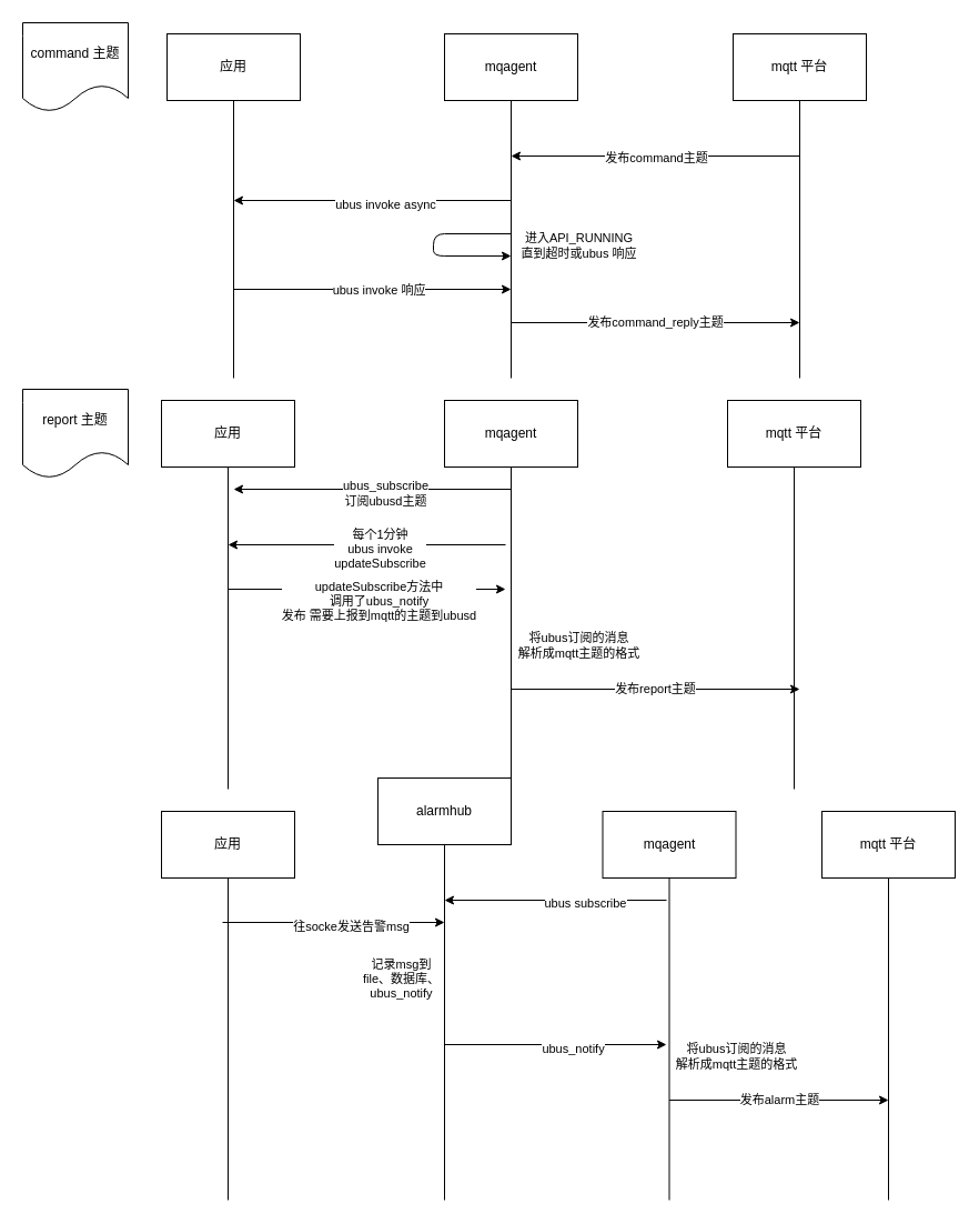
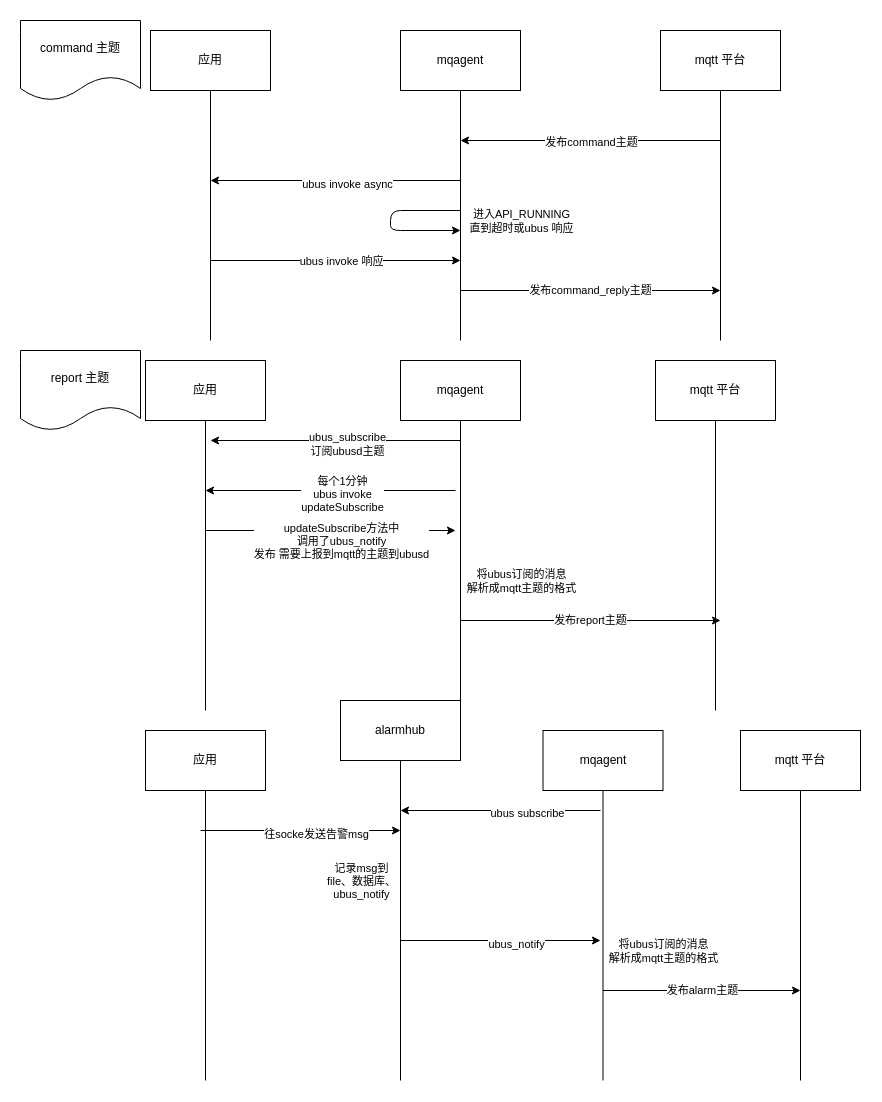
  <mxCell id="0" />
  <mxCell id="1" parent="0" />
  <mxCell id="2" value="mqtt 平台" style="rounded=0;whiteSpace=wrap;html=1;" vertex="1" parent="1"><mxGeometry x="660" y="30" width="120" height="60" as="geometry" /></mxCell>
  <mxCell id="3" value="mqagent" style="rounded=0;whiteSpace=wrap;html=1;" vertex="1" parent="1"><mxGeometry x="400" y="30" width="120" height="60" as="geometry" /></mxCell>
  <mxCell id="4" value="" style="endArrow=none;html=1;entryX=0.5;entryY=1;entryDx=0;entryDy=0;" edge="1" parent="1" target="2"><mxGeometry width="50" height="50" relative="1" as="geometry"><mxPoint x="720" y="340" as="sourcePoint" /><mxPoint x="710" y="140" as="targetPoint" /></mxGeometry></mxCell>
  <mxCell id="5" value="" style="endArrow=none;html=1;" edge="1" parent="1"><mxGeometry width="50" height="50" relative="1" as="geometry"><mxPoint x="460" y="340" as="sourcePoint" /><mxPoint x="460" y="90" as="targetPoint" /></mxGeometry></mxCell>
  <mxCell id="6" value="" style="endArrow=classic;html=1;" edge="1" parent="1"><mxGeometry width="50" height="50" relative="1" as="geometry"><mxPoint x="720" y="140" as="sourcePoint" /><mxPoint x="460" y="140" as="targetPoint" /></mxGeometry></mxCell>
  <mxCell id="7" value="发布command主题" style="edgeLabel;html=1;align=center;verticalAlign=middle;resizable=0;points=[];" vertex="1" connectable="0" parent="6"><mxGeometry x="-0.168" y="1" relative="1" as="geometry"><mxPoint x="-22" as="offset" /></mxGeometry></mxCell>
  <mxCell id="8" value="应用" style="rounded=0;whiteSpace=wrap;html=1;" vertex="1" parent="1"><mxGeometry x="150" y="30" width="120" height="60" as="geometry" /></mxCell>
  <mxCell id="9" value="" style="endArrow=none;html=1;" edge="1" parent="1"><mxGeometry width="50" height="50" relative="1" as="geometry"><mxPoint x="210" y="340" as="sourcePoint" /><mxPoint x="210" y="90" as="targetPoint" /></mxGeometry></mxCell>
  <mxCell id="10" value="" style="endArrow=classic;html=1;" edge="1" parent="1"><mxGeometry width="50" height="50" relative="1" as="geometry"><mxPoint x="460" y="180" as="sourcePoint" /><mxPoint x="210" y="180" as="targetPoint" /></mxGeometry></mxCell>
  <mxCell id="11" value="ubus invoke async" style="edgeLabel;html=1;align=center;verticalAlign=middle;resizable=0;points=[];" vertex="1" connectable="0" parent="10"><mxGeometry x="-0.088" y="3" relative="1" as="geometry"><mxPoint as="offset" /></mxGeometry></mxCell>
  <mxCell id="12" value="" style="endArrow=classic;html=1;" edge="1" parent="1"><mxGeometry width="50" height="50" relative="1" as="geometry"><mxPoint x="210" y="260" as="sourcePoint" /><mxPoint x="460" y="260" as="targetPoint" /></mxGeometry></mxCell>
  <mxCell id="13" value="ubus invoke 响应" style="edgeLabel;html=1;align=center;verticalAlign=middle;resizable=0;points=[];" vertex="1" connectable="0" parent="12"><mxGeometry x="0.368" relative="1" as="geometry"><mxPoint x="-41" as="offset" /></mxGeometry></mxCell>
  <mxCell id="14" value="发布command_reply主题" style="endArrow=classic;html=1;" edge="1" parent="1"><mxGeometry width="50" height="50" relative="1" as="geometry"><mxPoint x="460" y="290" as="sourcePoint" /><mxPoint x="720" y="290" as="targetPoint" /></mxGeometry></mxCell>
  <mxCell id="15" value="" style="endArrow=classic;html=1;" edge="1" parent="1"><mxGeometry width="50" height="50" relative="1" as="geometry"><mxPoint x="460" y="210" as="sourcePoint" /><mxPoint x="460" y="230" as="targetPoint" /><Array as="points"><mxPoint x="390" y="210" /><mxPoint x="390" y="230" /></Array></mxGeometry></mxCell>
  <mxCell id="16" value="进入API_RUNNING&lt;br&gt;直到超时或ubus 响应" style="edgeLabel;html=1;align=center;verticalAlign=middle;resizable=0;points=[];" vertex="1" connectable="0" parent="15"><mxGeometry x="-0.8" y="-1" relative="1" as="geometry"><mxPoint x="76" y="11" as="offset" /></mxGeometry></mxCell>
  <mxCell id="17" value="mqtt 平台" style="rounded=0;whiteSpace=wrap;html=1;" vertex="1" parent="1"><mxGeometry x="655" y="360" width="120" height="60" as="geometry" /></mxCell>
  <mxCell id="18" value="mqagent" style="rounded=0;whiteSpace=wrap;html=1;" vertex="1" parent="1"><mxGeometry x="400" y="360" width="120" height="60" as="geometry" /></mxCell>
  <mxCell id="19" value="" style="endArrow=none;html=1;entryX=0.5;entryY=1;entryDx=0;entryDy=0;" edge="1" parent="1" target="17"><mxGeometry width="50" height="50" relative="1" as="geometry"><mxPoint x="715" y="710" as="sourcePoint" /><mxPoint x="705" y="510" as="targetPoint" /></mxGeometry></mxCell>
  <mxCell id="20" value="" style="endArrow=none;html=1;entryX=0.5;entryY=1;entryDx=0;entryDy=0;" edge="1" parent="1" target="18"><mxGeometry width="50" height="50" relative="1" as="geometry"><mxPoint x="460" y="710" as="sourcePoint" /><mxPoint x="455" y="460" as="targetPoint" /></mxGeometry></mxCell>
  <mxCell id="21" value="应用" style="rounded=0;whiteSpace=wrap;html=1;" vertex="1" parent="1"><mxGeometry x="145" y="360" width="120" height="60" as="geometry" /></mxCell>
  <mxCell id="22" value="" style="endArrow=none;html=1;entryX=0.5;entryY=1;entryDx=0;entryDy=0;" edge="1" parent="1" target="21"><mxGeometry width="50" height="50" relative="1" as="geometry"><mxPoint x="205" y="710" as="sourcePoint" /><mxPoint x="205" y="460" as="targetPoint" /></mxGeometry></mxCell>
  <mxCell id="23" value="" style="endArrow=classic;html=1;" edge="1" parent="1"><mxGeometry width="50" height="50" relative="1" as="geometry"><mxPoint x="455" y="490" as="sourcePoint" /><mxPoint x="205" y="490" as="targetPoint" /></mxGeometry></mxCell>
  <mxCell id="24" value="每个1分钟&lt;br&gt;ubus invoke &lt;br&gt;updateSubscribe" style="edgeLabel;html=1;align=center;verticalAlign=middle;resizable=0;points=[];" vertex="1" connectable="0" parent="23"><mxGeometry x="-0.088" y="3" relative="1" as="geometry"><mxPoint as="offset" /></mxGeometry></mxCell>
  <mxCell id="25" value="" style="endArrow=classic;html=1;" edge="1" parent="1"><mxGeometry width="50" height="50" relative="1" as="geometry"><mxPoint x="205" y="530" as="sourcePoint" /><mxPoint x="455" y="530" as="targetPoint" /></mxGeometry></mxCell>
  <mxCell id="26" value="updateSubscribe方法中&lt;br&gt;调用了ubus_notify&lt;br&gt;发布 需要上报到mqtt的主题到ubusd" style="edgeLabel;html=1;align=center;verticalAlign=middle;resizable=0;points=[];" vertex="1" connectable="0" parent="25"><mxGeometry x="0.368" relative="1" as="geometry"><mxPoint x="-36" y="10" as="offset" /></mxGeometry></mxCell>
  <mxCell id="27" value="发布report主题" style="endArrow=classic;html=1;" edge="1" parent="1"><mxGeometry width="50" height="50" relative="1" as="geometry"><mxPoint x="460" y="620" as="sourcePoint" /><mxPoint x="720" y="620" as="targetPoint" /></mxGeometry></mxCell>
  <mxCell id="28" value="" style="endArrow=classic;html=1;" edge="1" parent="1"><mxGeometry width="50" height="50" relative="1" as="geometry"><mxPoint x="460" y="440" as="sourcePoint" /><mxPoint x="210" y="440" as="targetPoint" /></mxGeometry></mxCell>
  <mxCell id="29" value="ubus_subscribe&lt;br&gt;订阅ubusd主题" style="edgeLabel;html=1;align=center;verticalAlign=middle;resizable=0;points=[];" vertex="1" connectable="0" parent="28"><mxGeometry x="-0.088" y="3" relative="1" as="geometry"><mxPoint as="offset" /></mxGeometry></mxCell>
  <mxCell id="30" value="将ubus订阅的消息&lt;br&gt;解析成mqtt主题的格式" style="edgeLabel;html=1;align=center;verticalAlign=middle;resizable=0;points=[];" vertex="1" connectable="0" parent="1"><mxGeometry x="520" y="580" as="geometry" /></mxCell>
- <mxCell id="31" value="report 主题" style="shape=document;whiteSpace=wrap;html=1;boundedLbl=1;" vertex="1" parent="1"><mxGeometry x="20" y="350" width="95" height="80" as="geometry" /></mxCell>
- <mxCell id="32" value="command&amp;nbsp;主题" style="shape=document;whiteSpace=wrap;html=1;boundedLbl=1;" vertex="1" parent="1"><mxGeometry x="20" y="20" width="95" height="80" as="geometry" /></mxCell>
+ <mxCell id="31" value="report 主题" style="shape=document;whiteSpace=wrap;html=1;boundedLbl=1;" vertex="1" parent="1"><mxGeometry x="20" y="350" width="120" height="80" as="geometry" /></mxCell>
+ <mxCell id="32" value="command&amp;nbsp;主题" style="shape=document;whiteSpace=wrap;html=1;boundedLbl=1;" vertex="1" parent="1"><mxGeometry x="20" y="20" width="120" height="80" as="geometry" /></mxCell>
  <mxCell id="33" value="mqtt 平台" style="rounded=0;whiteSpace=wrap;html=1;" vertex="1" parent="1"><mxGeometry x="740" y="730" width="120" height="60" as="geometry" /></mxCell>
  <mxCell id="34" value="mqagent" style="rounded=0;whiteSpace=wrap;html=1;" vertex="1" parent="1"><mxGeometry x="542.5" y="730" width="120" height="60" as="geometry" /></mxCell>
  <mxCell id="35" value="" style="endArrow=none;html=1;entryX=0.5;entryY=1;entryDx=0;entryDy=0;" edge="1" parent="1" target="33"><mxGeometry width="50" height="50" relative="1" as="geometry"><mxPoint x="800" y="1080" as="sourcePoint" /><mxPoint x="790" y="880" as="targetPoint" /></mxGeometry></mxCell>
  <mxCell id="36" value="" style="endArrow=none;html=1;entryX=0.5;entryY=1;entryDx=0;entryDy=0;" edge="1" parent="1" target="34"><mxGeometry width="50" height="50" relative="1" as="geometry"><mxPoint x="602.5" y="1080" as="sourcePoint" /><mxPoint x="597.5" y="830" as="targetPoint" /></mxGeometry></mxCell>
  <mxCell id="37" value="应用" style="rounded=0;whiteSpace=wrap;html=1;" vertex="1" parent="1"><mxGeometry x="145" y="730" width="120" height="60" as="geometry" /></mxCell>
  <mxCell id="38" value="" style="endArrow=none;html=1;entryX=0.5;entryY=1;entryDx=0;entryDy=0;" edge="1" parent="1" target="37"><mxGeometry width="50" height="50" relative="1" as="geometry"><mxPoint x="205" y="1080" as="sourcePoint" /><mxPoint x="205" y="830" as="targetPoint" /></mxGeometry></mxCell>
  <mxCell id="39" value="发布alarm主题" style="endArrow=classic;html=1;" edge="1" parent="1"><mxGeometry width="50" height="50" relative="1" as="geometry"><mxPoint x="602.5" y="990" as="sourcePoint" /><mxPoint x="800" y="990" as="targetPoint" /></mxGeometry></mxCell>
  <mxCell id="40" value="将ubus订阅的消息&lt;br&gt;解析成mqtt主题的格式" style="edgeLabel;html=1;align=center;verticalAlign=middle;resizable=0;points=[];" vertex="1" connectable="0" parent="1"><mxGeometry x="662.5" y="950" as="geometry" /></mxCell>
  <mxCell id="41" value="alarmhub" style="rounded=0;whiteSpace=wrap;html=1;" vertex="1" parent="1"><mxGeometry x="340" y="700" width="120" height="60" as="geometry" /></mxCell>
  <mxCell id="42" value="" style="endArrow=none;html=1;entryX=0.5;entryY=1;entryDx=0;entryDy=0;" edge="1" parent="1" target="41"><mxGeometry width="50" height="50" relative="1" as="geometry"><mxPoint x="400" y="1080" as="sourcePoint" /><mxPoint x="400" y="830" as="targetPoint" /></mxGeometry></mxCell>
  <mxCell id="43" value="" style="endArrow=classic;html=1;" edge="1" parent="1"><mxGeometry width="50" height="50" relative="1" as="geometry"><mxPoint x="200" y="830" as="sourcePoint" /><mxPoint x="400" y="830" as="targetPoint" /></mxGeometry></mxCell>
  <mxCell id="44" value="往socke发送告警msg" style="edgeLabel;html=1;align=center;verticalAlign=middle;resizable=0;points=[];" vertex="1" connectable="0" parent="43"><mxGeometry x="0.15" y="-3" relative="1" as="geometry"><mxPoint as="offset" /></mxGeometry></mxCell>
  <mxCell id="45" value="记录msg到&lt;br&gt;file、数据库、&lt;br&gt;ubus_notify" style="edgeLabel;html=1;align=center;verticalAlign=middle;resizable=0;points=[];" vertex="1" connectable="0" parent="1"><mxGeometry x="360" y="880" as="geometry" /></mxCell>
  <mxCell id="46" value="" style="endArrow=classic;html=1;" edge="1" parent="1"><mxGeometry width="50" height="50" relative="1" as="geometry"><mxPoint x="400" y="940" as="sourcePoint" /><mxPoint x="600" y="940" as="targetPoint" /></mxGeometry></mxCell>
  <mxCell id="47" value="ubus_notify" style="edgeLabel;html=1;align=center;verticalAlign=middle;resizable=0;points=[];" vertex="1" connectable="0" parent="46"><mxGeometry x="0.15" y="-3" relative="1" as="geometry"><mxPoint as="offset" /></mxGeometry></mxCell>
  <mxCell id="48" value="" style="endArrow=classic;html=1;" edge="1" parent="1"><mxGeometry width="50" height="50" relative="1" as="geometry"><mxPoint x="600" y="810" as="sourcePoint" /><mxPoint x="400" y="810" as="targetPoint" /></mxGeometry></mxCell>
  <mxCell id="49" value="ubus subscribe" style="edgeLabel;html=1;align=center;verticalAlign=middle;resizable=0;points=[];" vertex="1" connectable="0" parent="48"><mxGeometry x="-0.26" y="2" relative="1" as="geometry"><mxPoint as="offset" /></mxGeometry></mxCell>
